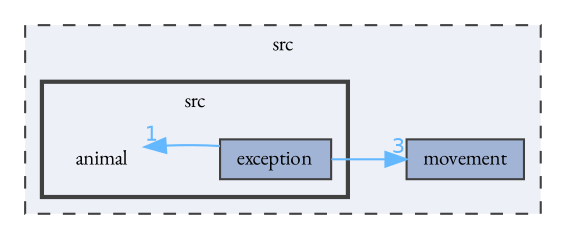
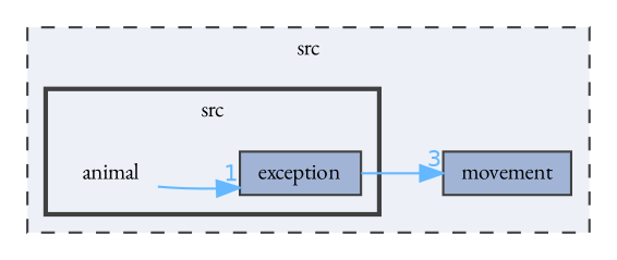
  digraph {
    compound=true
    fontname="EB Garamond"
    rankdir=LR
    node [fontname="EB Garamond" fontsize=10 shape=box color=grey25 fillcolor="#a2b4d6" style=filled]
    edge [color=steelblue1 fontcolor=steelblue1 fontname="EB Garamond" fontsize=10 labeldistance=1.5 labelfontname=Helvetica labelfontsize=10]
    n1 [height=0.2 label=animal shape=plaintext width=0.4 color="" fillcolor="" style=""]
    n2 [height=0.2 label=exception width=0.4]
    n3 [height=0.2 label=movement width=0.4]
    subgraph cluster_1 {
      bgcolor="#edf0f7"
      fontsize=10
      label=src
      pencolor=grey25
      style="filled,dashed"
      n3
      subgraph cluster_2 {
        bgcolor="#edf0f7"
        fontsize=10
        label=src
        pencolor=grey25
        style="filled,bold"
        n1
        n2
      }
    }
-   n2 -> n1 [headlabel=1]
+   n1 -> n2 [headlabel=1]
    n2 -> n3 [headlabel=3]
  }
